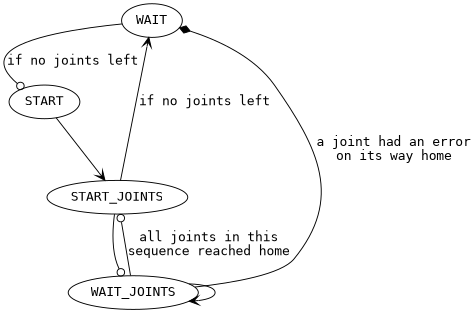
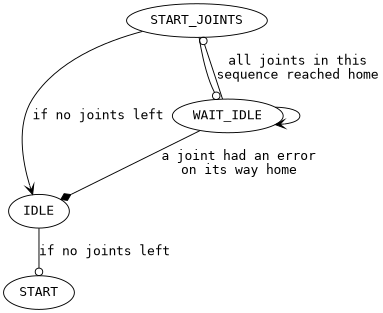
  digraph {
    fontname="DejaVu Sans Mono"
    node [fontname="DejaVu Sans Mono"]
    edge [arrowhead=odot fontname="DejaVu Sans Mono"]
-   IDLE [label=WAIT]
+   IDLE
    START
    START_JOINTS
-   WAIT_JOINTS
+   WAIT_JOINTS [label=WAIT_IDLE]
    IDLE -> START [label="if no joints left"]
-   START -> START_JOINTS [arrowhead=vee]
    START_JOINTS -> IDLE [arrowhead=vee label="if no joints left"]
    START_JOINTS -> WAIT_JOINTS
    WAIT_JOINTS -> IDLE [arrowhead=diamond label="a joint had an error\non its way home"]
    WAIT_JOINTS -> START_JOINTS [label="all joints in this\nsequence reached home"]
    WAIT_JOINTS -> WAIT_JOINTS [arrowhead=vee]
  }
